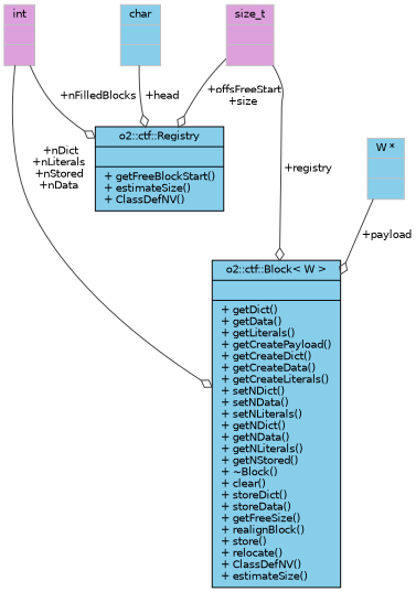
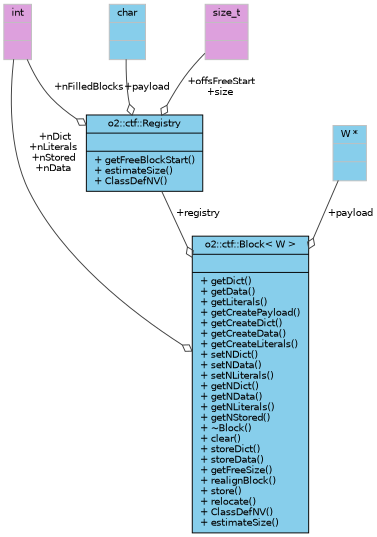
  digraph {
    node [color=grey75 fillcolor=skyblue fontname=Helvetica fontsize=10 shape=record style=filled]
    edge [arrowhead=odiamond color=grey25 fontname=Helvetica fontsize=10 labelfontname=Helvetica labelfontsize=10 style=solid]
    n1 [color=black fontcolor=black height=0.2 label="{o2::ctf::Block\< W \>\n||+ getDict()\l+ getData()\l+ getLiterals()\l+ getCreatePayload()\l+ getCreateDict()\l+ getCreateData()\l+ getCreateLiterals()\l+ setNDict()\l+ setNData()\l+ setNLiterals()\l+ getNDict()\l+ getNData()\l+ getNLiterals()\l+ getNStored()\l+ ~Block()\l+ clear()\l+ storeDict()\l+ storeData()\l+ getFreeSize()\l+ realignBlock()\l+ store()\l+ relocate()\l+ ClassDefNV()\l+ estimateSize()\l}" width=0.4]
    n2 [fillcolor=plum height=0.2 label="{int\n||}" width=0.4]
    n3 [color=black height=0.2 label="{o2::ctf::Registry\n||+ getFreeBlockStart()\l+ estimateSize()\l+ ClassDefNV()\l}" width=0.4]
    n4 [height=0.2 label="{char\n||}" width=0.4]
    n5 [fillcolor=plum height=0.2 label="{size_t\n||}" width=0.4]
    n6 [height=0.2 label="{W *\n||}" width=0.4]
    n2 -> n1 [label=" +nDict\n+nLiterals\n+nStored\n+nData"]
    n2 -> n3 [label=" +nFilledBlocks"]
-   n5 -> n1 [label=" +registry"]
-   n4 -> n3 [label=" +head"]
+   n3 -> n1 [label=" +registry"]
+   n4 -> n3 [label=" +payload"]
    n5 -> n3 [label=" +offsFreeStart\n+size"]
    n6 -> n1 [label=" +payload"]
  }
